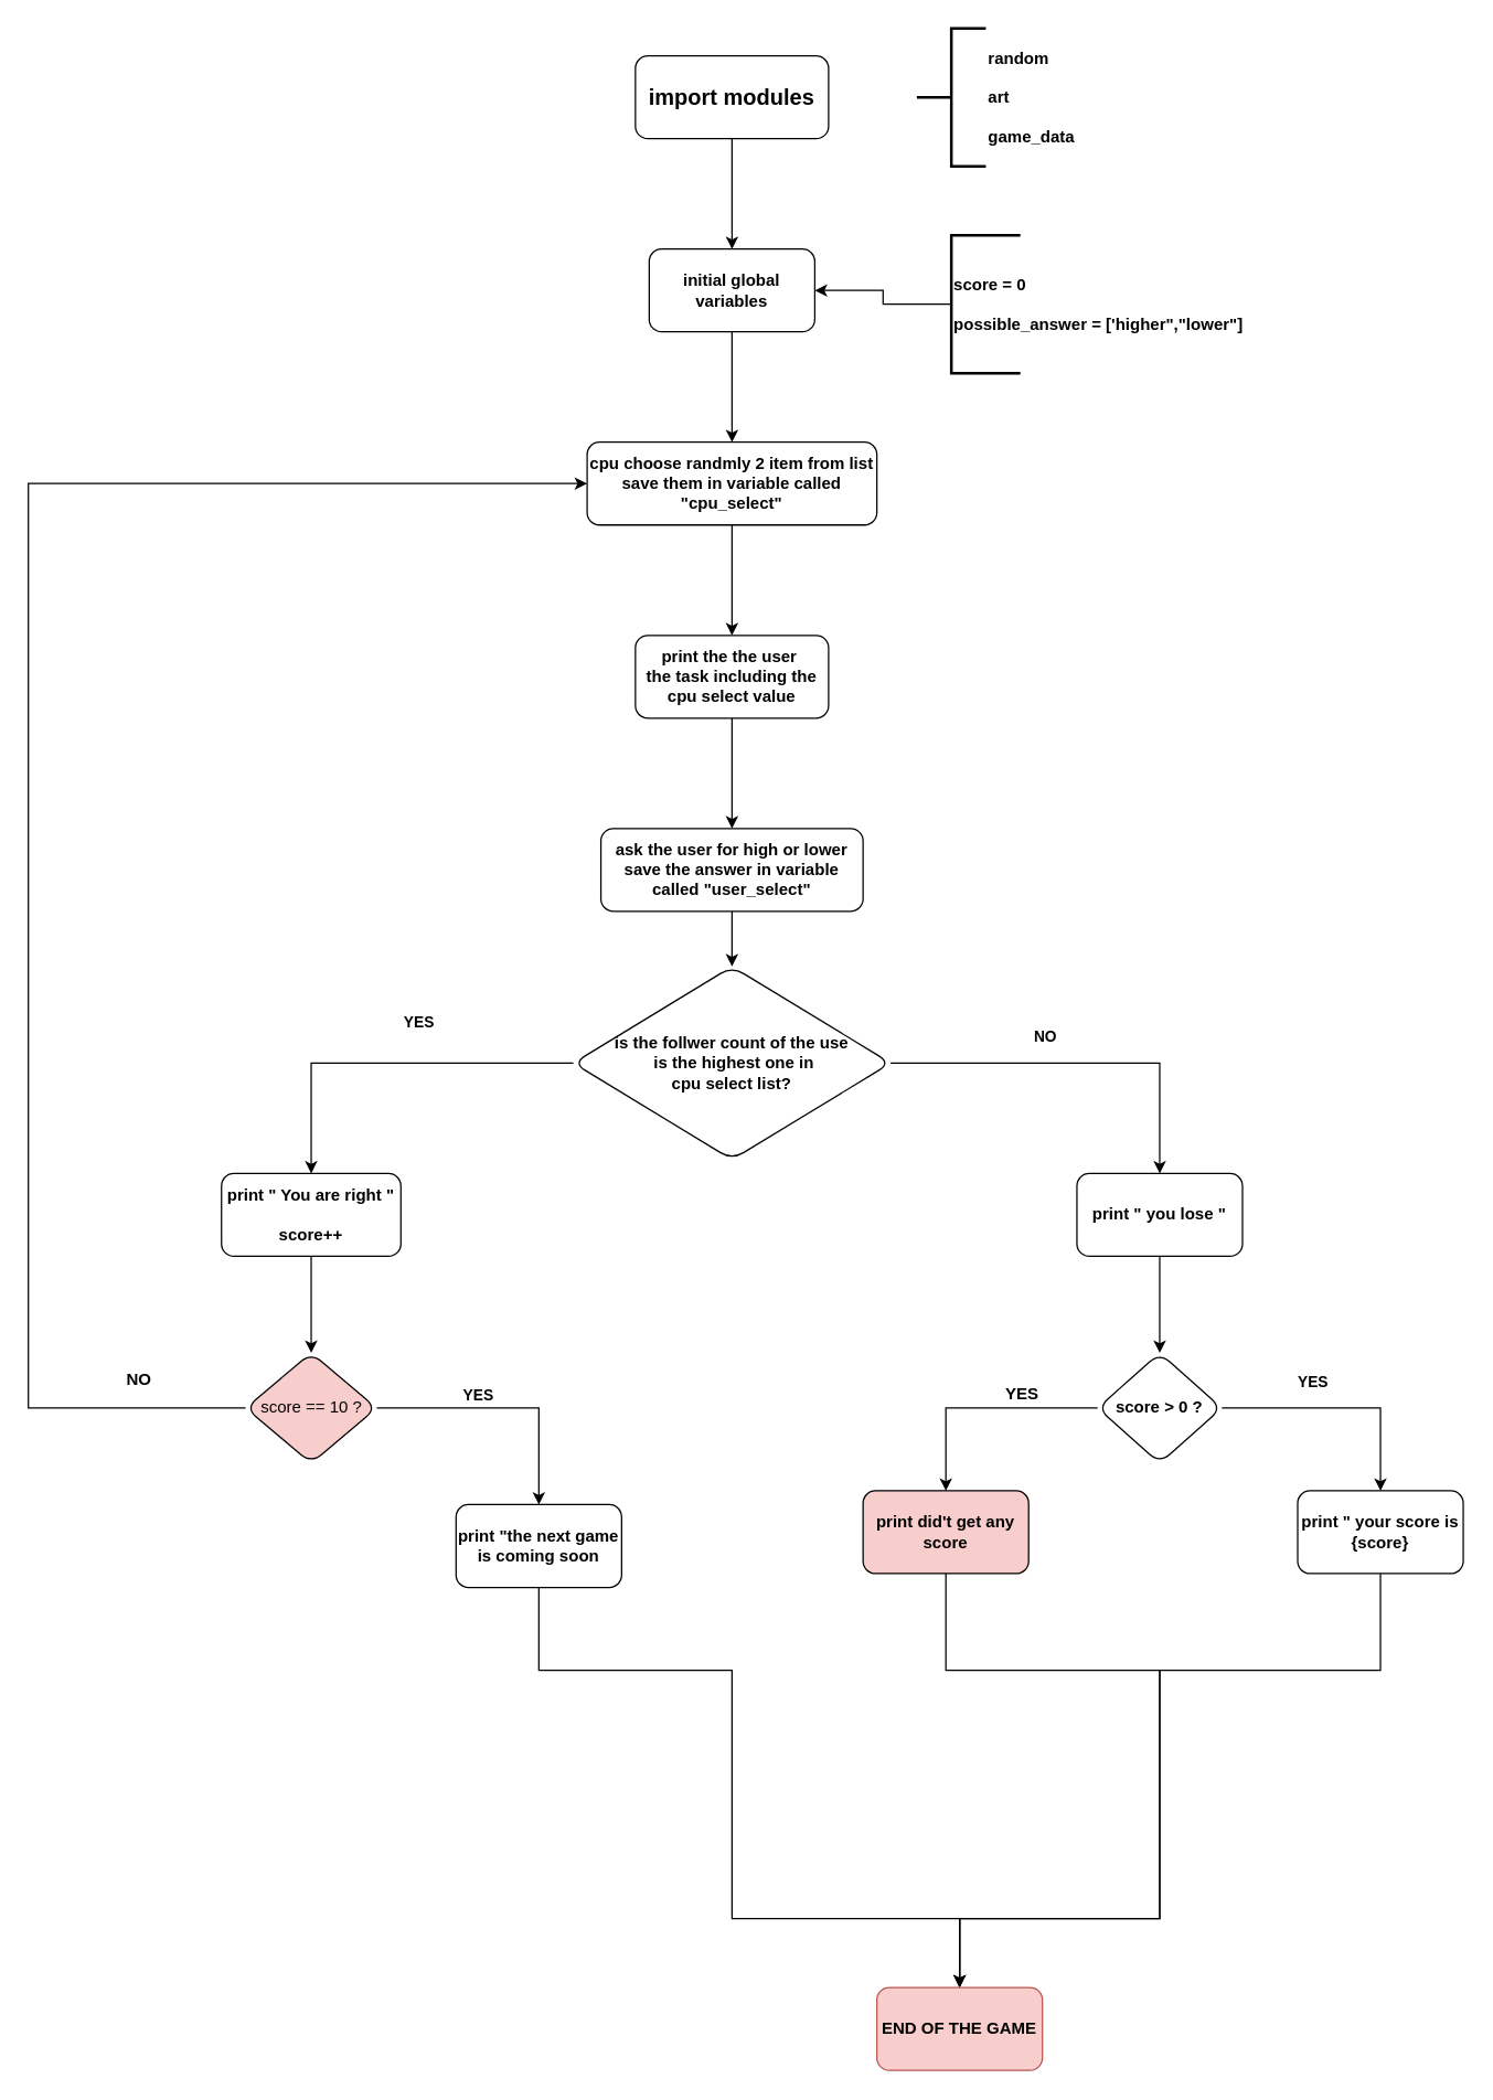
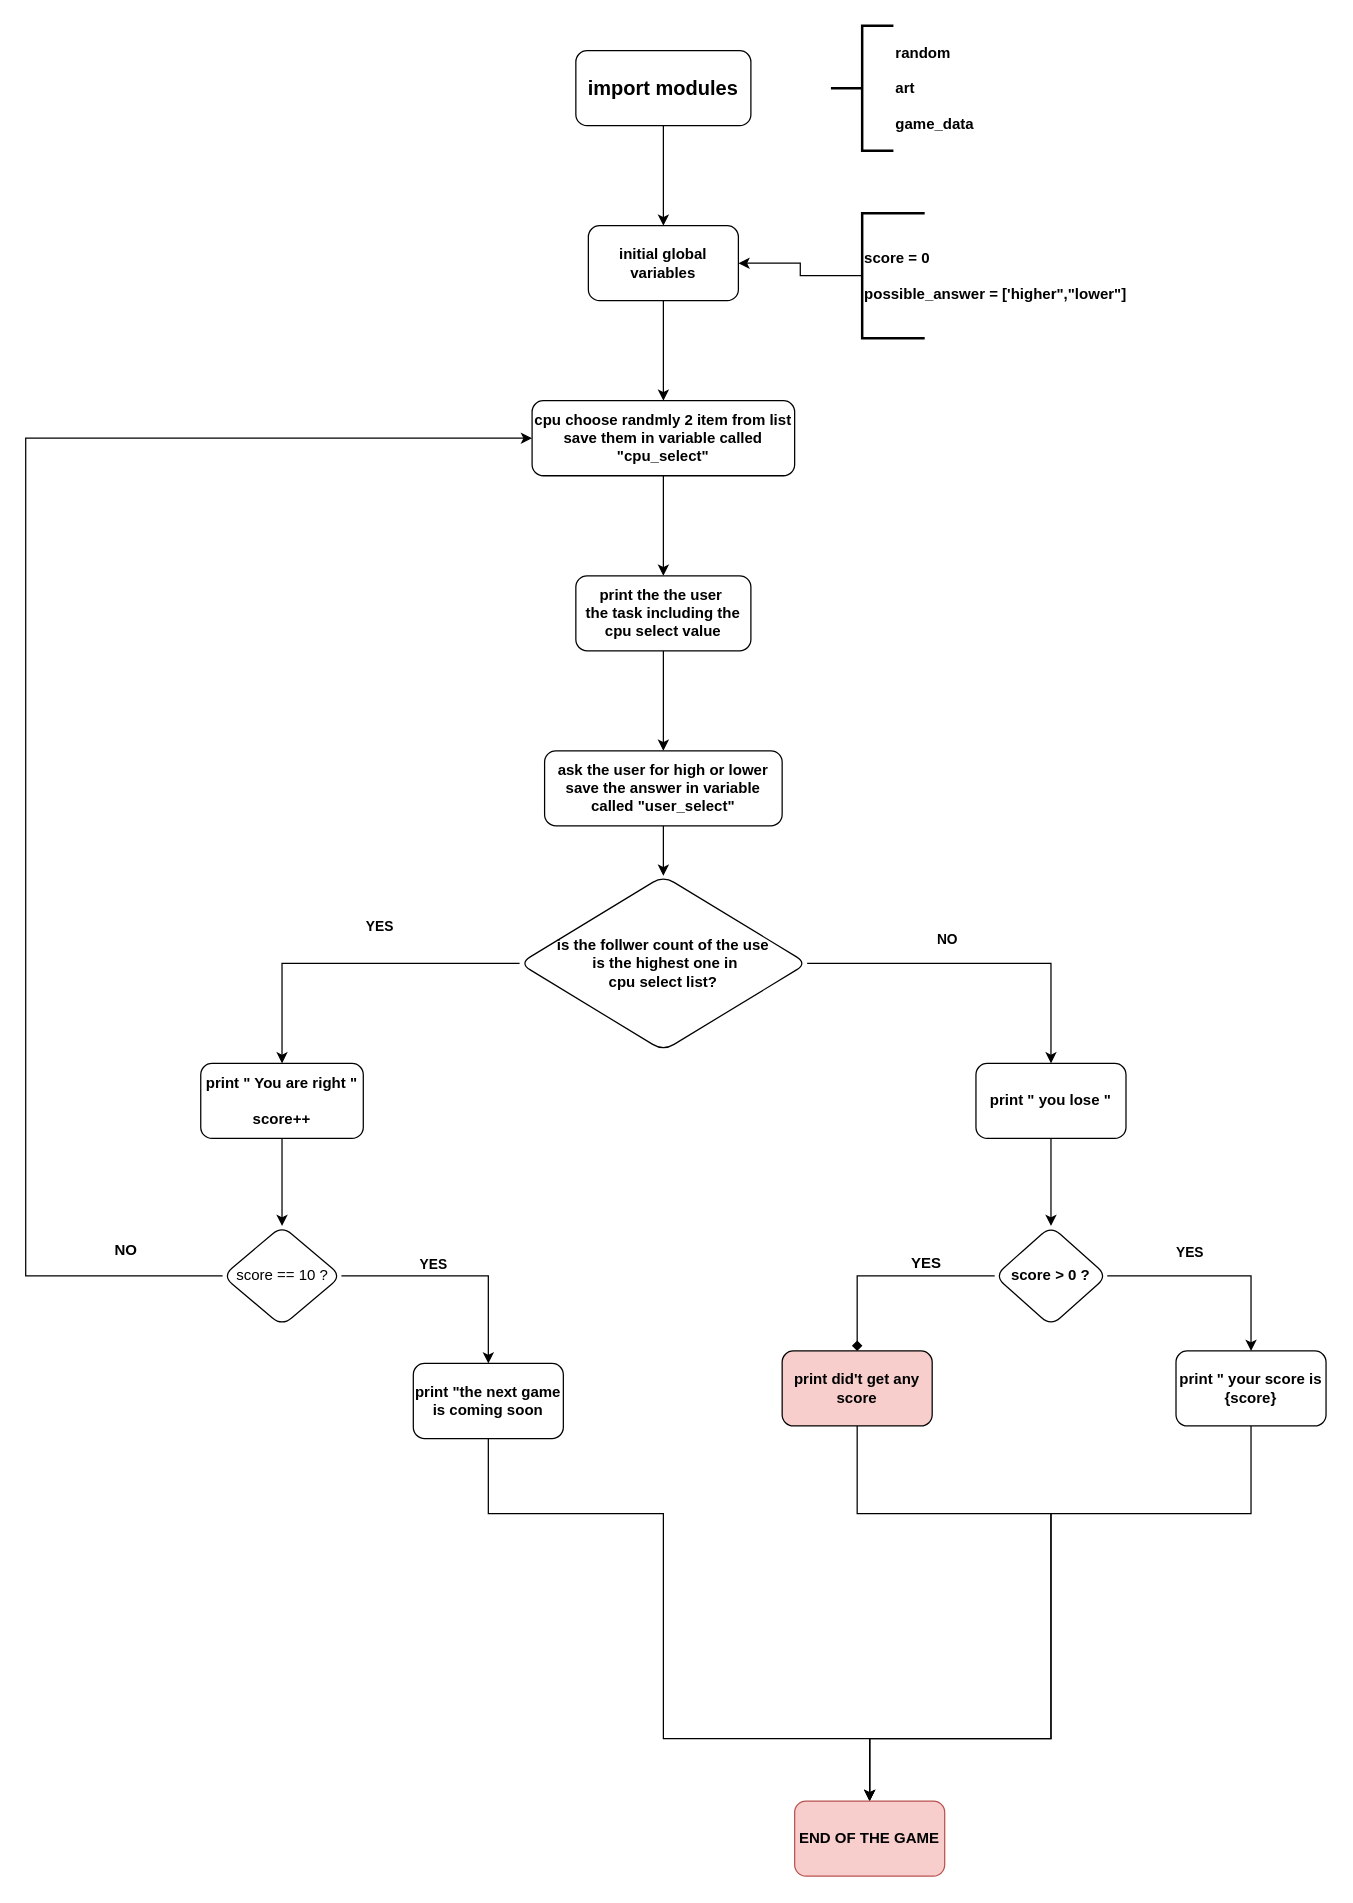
  <mxCell id="0" />
  <mxCell id="1" parent="0" />
  <mxCell id="2" value="" style="edgeStyle=orthogonalEdgeStyle;rounded=0;orthogonalLoop=1;jettySize=auto;html=1;" edge="1" parent="1" source="3" target="6"><mxGeometry relative="1" as="geometry" /></mxCell>
  <mxCell id="3" value="&lt;font size=&quot;3&quot;&gt;&lt;b&gt;import modules&lt;/b&gt;&lt;/font&gt;" style="whiteSpace=wrap;html=1;rounded=1;shadow=0;strokeWidth=1;glass=0;" vertex="1" parent="1"><mxGeometry x="460" y="40" width="140" height="60" as="geometry" /></mxCell>
  <mxCell id="4" value="&lt;b&gt;random&lt;br&gt;&lt;br&gt;art&lt;br&gt;&lt;br&gt;game_data&lt;br&gt;&lt;/b&gt;" style="strokeWidth=2;html=1;shape=mxgraph.flowchart.annotation_2;align=left;labelPosition=right;pointerEvents=1;" vertex="1" parent="1"><mxGeometry x="664" y="20" width="50" height="100" as="geometry" /></mxCell>
  <mxCell id="5" value="" style="edgeStyle=orthogonalEdgeStyle;rounded=0;orthogonalLoop=1;jettySize=auto;html=1;" edge="1" parent="1" source="6" target="10"><mxGeometry relative="1" as="geometry" /></mxCell>
  <mxCell id="6" value="&lt;b&gt;initial global variables&lt;/b&gt;" style="whiteSpace=wrap;html=1;rounded=1;shadow=0;strokeWidth=1;glass=0;" vertex="1" parent="1"><mxGeometry x="470" y="180" width="120" height="60" as="geometry" /></mxCell>
  <mxCell id="7" value="" style="edgeStyle=orthogonalEdgeStyle;rounded=0;orthogonalLoop=1;jettySize=auto;html=1;" edge="1" parent="1" source="8" target="6"><mxGeometry relative="1" as="geometry" /></mxCell>
  <mxCell id="8" value="&lt;b&gt;score = 0&lt;br&gt;&lt;br&gt;possible_answer = ['higher&quot;,&quot;lower&quot;]&lt;br&gt;&lt;/b&gt;" style="strokeWidth=2;html=1;shape=mxgraph.flowchart.annotation_1;align=left;pointerEvents=1;" vertex="1" parent="1"><mxGeometry x="689" y="170" width="50" height="100" as="geometry" /></mxCell>
  <mxCell id="9" value="" style="edgeStyle=orthogonalEdgeStyle;rounded=0;orthogonalLoop=1;jettySize=auto;html=1;" edge="1" parent="1" source="10" target="14"><mxGeometry relative="1" as="geometry" /></mxCell>
  <mxCell id="10" value="&lt;b&gt;cpu choose randmly 2 item from list&lt;br&gt;save them in variable called &quot;cpu_select&quot;&lt;br&gt;&lt;/b&gt;" style="whiteSpace=wrap;html=1;rounded=1;shadow=0;strokeWidth=1;glass=0;" vertex="1" parent="1"><mxGeometry x="425" y="320" width="210" height="60" as="geometry" /></mxCell>
  <mxCell id="11" value="" style="edgeStyle=orthogonalEdgeStyle;rounded=0;orthogonalLoop=1;jettySize=auto;html=1;" edge="1" parent="1" source="12" target="19"><mxGeometry relative="1" as="geometry" /></mxCell>
  <mxCell id="12" value="&lt;b&gt;ask the user for high or lower&lt;br&gt;save the answer in variable called &quot;user_select&quot;&lt;br&gt;&lt;/b&gt;" style="whiteSpace=wrap;html=1;rounded=1;shadow=0;strokeWidth=1;glass=0;" vertex="1" parent="1"><mxGeometry x="435" y="600" width="190" height="60" as="geometry" /></mxCell>
  <mxCell id="13" value="" style="edgeStyle=orthogonalEdgeStyle;rounded=0;orthogonalLoop=1;jettySize=auto;html=1;" edge="1" parent="1" source="14" target="12"><mxGeometry relative="1" as="geometry" /></mxCell>
  <mxCell id="14" value="&lt;b&gt;print the the user&amp;nbsp;&lt;br&gt;the task including the cpu select value&lt;br&gt;&lt;/b&gt;" style="whiteSpace=wrap;html=1;rounded=1;shadow=0;strokeWidth=1;glass=0;" vertex="1" parent="1"><mxGeometry x="460" y="460" width="140" height="60" as="geometry" /></mxCell>
  <mxCell id="15" value="" style="edgeStyle=orthogonalEdgeStyle;rounded=0;orthogonalLoop=1;jettySize=auto;html=1;" edge="1" parent="1" source="19" target="21"><mxGeometry relative="1" as="geometry" /></mxCell>
  <mxCell id="16" value="&lt;b&gt;NO&lt;/b&gt;" style="edgeLabel;html=1;align=center;verticalAlign=middle;resizable=0;points=[];" vertex="1" connectable="0" parent="15"><mxGeometry x="-0.339" y="2" relative="1" as="geometry"><mxPoint x="20" y="-18" as="offset" /></mxGeometry></mxCell>
  <mxCell id="17" value="" style="edgeStyle=orthogonalEdgeStyle;rounded=0;orthogonalLoop=1;jettySize=auto;html=1;" edge="1" parent="1" source="19" target="23"><mxGeometry relative="1" as="geometry" /></mxCell>
  <mxCell id="18" value="&lt;b&gt;YES&lt;/b&gt;" style="edgeLabel;html=1;align=center;verticalAlign=middle;resizable=0;points=[];" vertex="1" connectable="0" parent="17"><mxGeometry x="-0.1" y="-1" relative="1" as="geometry"><mxPoint x="9" y="-29" as="offset" /></mxGeometry></mxCell>
  <mxCell id="19" value="&lt;b&gt;is the follwer count of the use&lt;br&gt;&amp;nbsp;is the highest one in &lt;br&gt;cpu select list?&lt;/b&gt;" style="rhombus;whiteSpace=wrap;html=1;rounded=1;shadow=0;strokeWidth=1;glass=0;" vertex="1" parent="1"><mxGeometry x="415" y="700" width="230" height="140" as="geometry" /></mxCell>
  <mxCell id="20" value="" style="edgeStyle=orthogonalEdgeStyle;rounded=0;orthogonalLoop=1;jettySize=auto;html=1;" edge="1" parent="1" source="21" target="27"><mxGeometry relative="1" as="geometry" /></mxCell>
  <mxCell id="21" value="&lt;b&gt;print &quot; you lose &quot;&lt;/b&gt;" style="whiteSpace=wrap;html=1;rounded=1;shadow=0;strokeWidth=1;glass=0;" vertex="1" parent="1"><mxGeometry x="780" y="850" width="120" height="60" as="geometry" /></mxCell>
  <mxCell id="22" value="" style="edgeStyle=orthogonalEdgeStyle;rounded=0;orthogonalLoop=1;jettySize=auto;html=1;" edge="1" parent="1" source="23" target="35"><mxGeometry relative="1" as="geometry" /></mxCell>
  <mxCell id="23" value="&lt;b&gt;print &quot; You are right &quot;&lt;br&gt;&lt;br&gt;score++&lt;br&gt;&lt;/b&gt;" style="whiteSpace=wrap;html=1;rounded=1;shadow=0;strokeWidth=1;glass=0;" vertex="1" parent="1"><mxGeometry x="160" y="850" width="130" height="60" as="geometry" /></mxCell>
  <mxCell id="24" value="" style="edgeStyle=orthogonalEdgeStyle;rounded=0;orthogonalLoop=1;jettySize=auto;html=1;" edge="1" parent="1" source="27" target="29"><mxGeometry relative="1" as="geometry" /></mxCell>
  <mxCell id="25" value="&lt;b&gt;YES&lt;/b&gt;" style="edgeLabel;html=1;align=center;verticalAlign=middle;resizable=0;points=[];" vertex="1" connectable="0" parent="24"><mxGeometry x="0.031" relative="1" as="geometry"><mxPoint x="-25" y="-20" as="offset" /></mxGeometry></mxCell>
- <mxCell id="26" value="" style="edgeStyle=orthogonalEdgeStyle;rounded=0;orthogonalLoop=1;jettySize=auto;html=1;" edge="1" parent="1" source="27" target="31"><mxGeometry relative="1" as="geometry" /></mxCell>
+ <mxCell id="26" value="" style="edgeStyle=orthogonalEdgeStyle;rounded=0;orthogonalLoop=1;jettySize=auto;html=1;endArrow=diamond;" edge="1" parent="1" source="27" target="31"><mxGeometry relative="1" as="geometry" /></mxCell>
  <mxCell id="27" value="&lt;b&gt;score &amp;gt; 0 ?&lt;/b&gt;" style="rhombus;whiteSpace=wrap;html=1;rounded=1;shadow=0;strokeWidth=1;glass=0;" vertex="1" parent="1"><mxGeometry x="795" y="980" width="90" height="80" as="geometry" /></mxCell>
  <mxCell id="28" style="edgeStyle=orthogonalEdgeStyle;rounded=0;orthogonalLoop=1;jettySize=auto;html=1;entryX=0.5;entryY=0;entryDx=0;entryDy=0;" edge="1" parent="1" source="29" target="40"><mxGeometry relative="1" as="geometry"><mxPoint x="840" y="1390" as="targetPoint" /><Array as="points"><mxPoint x="1000" y="1210" /><mxPoint x="840" y="1210" /><mxPoint x="840" y="1390" /><mxPoint x="695" y="1390" /></Array></mxGeometry></mxCell>
  <mxCell id="29" value="&lt;b&gt;print &quot; your score is {score}&lt;/b&gt;" style="whiteSpace=wrap;html=1;rounded=1;shadow=0;strokeWidth=1;glass=0;" vertex="1" parent="1"><mxGeometry x="940" y="1080" width="120" height="60" as="geometry" /></mxCell>
  <mxCell id="30" style="edgeStyle=orthogonalEdgeStyle;rounded=0;orthogonalLoop=1;jettySize=auto;html=1;entryX=0.5;entryY=0;entryDx=0;entryDy=0;" edge="1" parent="1" source="31" target="40"><mxGeometry relative="1" as="geometry"><mxPoint x="800" y="1320" as="targetPoint" /><Array as="points"><mxPoint x="685" y="1210" /><mxPoint x="840" y="1210" /><mxPoint x="840" y="1390" /><mxPoint x="695" y="1390" /></Array></mxGeometry></mxCell>
  <mxCell id="31" value="&lt;b&gt;print did't get any score&lt;/b&gt;" style="whiteSpace=wrap;html=1;rounded=1;shadow=0;strokeWidth=1;glass=0;fillColor=#f8cecc;" vertex="1" parent="1"><mxGeometry x="625" y="1080" width="120" height="60" as="geometry" /></mxCell>
  <mxCell id="32" value="" style="edgeStyle=orthogonalEdgeStyle;rounded=0;orthogonalLoop=1;jettySize=auto;html=1;" edge="1" parent="1" source="35" target="37"><mxGeometry relative="1" as="geometry" /></mxCell>
  <mxCell id="33" value="&lt;b&gt;YES&lt;/b&gt;" style="edgeLabel;html=1;align=center;verticalAlign=middle;resizable=0;points=[];" vertex="1" connectable="0" parent="32"><mxGeometry x="-0.22" y="-2" relative="1" as="geometry"><mxPoint y="-12" as="offset" /></mxGeometry></mxCell>
  <mxCell id="34" style="edgeStyle=orthogonalEdgeStyle;rounded=0;orthogonalLoop=1;jettySize=auto;html=1;entryX=0;entryY=0.5;entryDx=0;entryDy=0;" edge="1" parent="1" source="35" target="10"><mxGeometry relative="1" as="geometry"><Array as="points"><mxPoint x="20" y="1020" /><mxPoint x="20" y="350" /></Array></mxGeometry></mxCell>
- <mxCell id="35" value="score == 10 ?" style="rhombus;whiteSpace=wrap;html=1;rounded=1;shadow=0;strokeWidth=1;glass=0;fillColor=#f8cecc;" vertex="1" parent="1"><mxGeometry x="177.5" y="980" width="95" height="80" as="geometry" /></mxCell>
+ <mxCell id="35" value="score == 10 ?" style="rhombus;whiteSpace=wrap;html=1;rounded=1;shadow=0;strokeWidth=1;glass=0;" vertex="1" parent="1"><mxGeometry x="177.5" y="980" width="95" height="80" as="geometry" /></mxCell>
  <mxCell id="36" value="" style="edgeStyle=orthogonalEdgeStyle;rounded=0;orthogonalLoop=1;jettySize=auto;html=1;" edge="1" parent="1" source="37" target="40"><mxGeometry relative="1" as="geometry"><Array as="points"><mxPoint x="390" y="1210" /><mxPoint x="530" y="1210" /><mxPoint x="530" y="1390" /><mxPoint x="695" y="1390" /></Array></mxGeometry></mxCell>
  <mxCell id="37" value="&lt;b&gt;print &quot;the next game is coming soon&lt;/b&gt;" style="whiteSpace=wrap;html=1;rounded=1;shadow=0;strokeWidth=1;glass=0;" vertex="1" parent="1"><mxGeometry x="330" y="1090" width="120" height="60" as="geometry" /></mxCell>
  <mxCell id="38" value="&lt;b&gt;YES&lt;/b&gt;" style="text;html=1;align=center;verticalAlign=middle;resizable=0;points=[];autosize=1;strokeColor=none;fillColor=none;" vertex="1" parent="1"><mxGeometry x="720" y="1000" width="40" height="20" as="geometry" /></mxCell>
  <mxCell id="39" value="&lt;b&gt;NO&lt;/b&gt;" style="text;html=1;align=center;verticalAlign=middle;resizable=0;points=[];autosize=1;strokeColor=none;fillColor=none;" vertex="1" parent="1"><mxGeometry x="85" y="990" width="30" height="20" as="geometry" /></mxCell>
  <mxCell id="40" value="&lt;b&gt;END OF THE GAME&lt;/b&gt;" style="whiteSpace=wrap;html=1;rounded=1;shadow=0;strokeWidth=1;glass=0;fillColor=#f8cecc;strokeColor=#b85450;" vertex="1" parent="1"><mxGeometry x="635" y="1440" width="120" height="60" as="geometry" /></mxCell>
